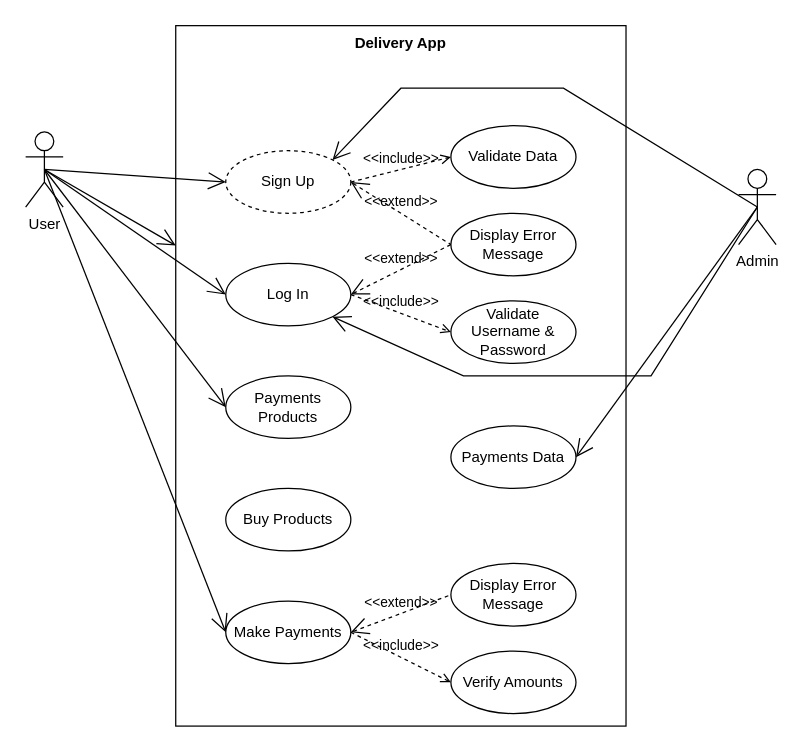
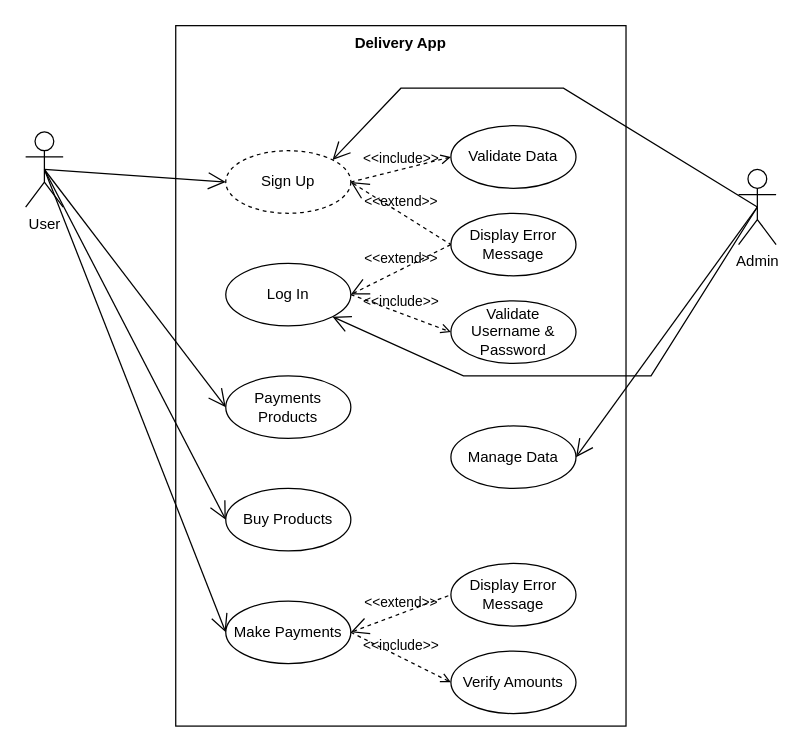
  <mxCell id="0" />
  <mxCell id="1" parent="0" />
  <mxCell id="2" value="User" style="shape=umlActor;verticalLabelPosition=bottom;verticalAlign=top;html=1;outlineConnect=0;" vertex="1" parent="1"><mxGeometry x="20" y="105" width="30" height="60" as="geometry" /></mxCell>
  <mxCell id="3" value="Delivery App" style="shape=rect;html=1;verticalAlign=top;fontStyle=1;whiteSpace=wrap;align=center;" vertex="1" parent="1"><mxGeometry x="140" y="20" width="360" height="560" as="geometry" /></mxCell>
  <mxCell id="4" value="Admin" style="shape=umlActor;verticalLabelPosition=bottom;verticalAlign=top;html=1;outlineConnect=0;" vertex="1" parent="1"><mxGeometry x="590" y="135" width="30" height="60" as="geometry" /></mxCell>
  <mxCell id="5" value="Sign Up" style="ellipse;whiteSpace=wrap;html=1;dashed=1;" vertex="1" parent="1"><mxGeometry x="180" y="120" width="100" height="50" as="geometry" /></mxCell>
  <mxCell id="6" value="Log In" style="ellipse;whiteSpace=wrap;html=1;" vertex="1" parent="1"><mxGeometry x="180" y="210" width="100" height="50" as="geometry" /></mxCell>
  <mxCell id="7" value="Make Payments" style="ellipse;whiteSpace=wrap;html=1;" vertex="1" parent="1"><mxGeometry x="180" y="480" width="100" height="50" as="geometry" /></mxCell>
  <mxCell id="8" value="Payments Products" style="ellipse;whiteSpace=wrap;html=1;" vertex="1" parent="1"><mxGeometry x="180" y="300" width="100" height="50" as="geometry" /></mxCell>
  <mxCell id="9" value="Buy Products" style="ellipse;whiteSpace=wrap;html=1;" vertex="1" parent="1"><mxGeometry x="180" y="390" width="100" height="50" as="geometry" /></mxCell>
  <mxCell id="10" value="" style="endArrow=open;endFill=1;endSize=12;html=1;rounded=0;exitX=0.5;exitY=0.5;exitDx=0;exitDy=0;exitPerimeter=0;entryX=0;entryY=0.5;entryDx=0;entryDy=0;" edge="1" parent="1" source="2" target="5"><mxGeometry width="160" relative="1" as="geometry"><mxPoint x="100" y="179.5" as="sourcePoint" /><mxPoint x="260" y="179.5" as="targetPoint" /></mxGeometry></mxCell>
- <mxCell id="11" value="" style="endArrow=open;endFill=1;endSize=12;html=1;rounded=0;exitX=0.5;exitY=0.5;exitDx=0;exitDy=0;exitPerimeter=0;entryX=0;entryY=0.5;entryDx=0;entryDy=0;" edge="1" parent="1" source="2" target="6"><mxGeometry width="160" relative="1" as="geometry"><mxPoint x="45" y="190" as="sourcePoint" /><mxPoint x="190" y="155" as="targetPoint" /></mxGeometry></mxCell>
  <mxCell id="12" value="" style="endArrow=open;endFill=1;endSize=12;html=1;rounded=0;exitX=0.5;exitY=0.5;exitDx=0;exitDy=0;exitPerimeter=0;entryX=0;entryY=0.5;entryDx=0;entryDy=0;" edge="1" parent="1" source="2" target="8"><mxGeometry width="160" relative="1" as="geometry"><mxPoint x="55" y="200" as="sourcePoint" /><mxPoint x="200" y="165" as="targetPoint" /></mxGeometry></mxCell>
- <mxCell id="13" value="" style="endArrow=open;endFill=1;endSize=12;html=1;rounded=0;exitX=0.5;exitY=0.5;exitDx=0;exitDy=0;exitPerimeter=0;" edge="1" parent="1" source="2" target="3"><mxGeometry width="160" relative="1" as="geometry"><mxPoint x="65" y="210" as="sourcePoint" /><mxPoint x="210" y="175" as="targetPoint" /></mxGeometry></mxCell>
+ <mxCell id="13" value="" style="endArrow=open;endFill=1;endSize=12;html=1;rounded=0;exitX=0.5;exitY=0.5;exitDx=0;exitDy=0;exitPerimeter=0;entryX=0;entryY=0.5;entryDx=0;entryDy=0;" edge="1" parent="1" source="2" target="9"><mxGeometry width="160" relative="1" as="geometry"><mxPoint x="65" y="210" as="sourcePoint" /><mxPoint x="210" y="175" as="targetPoint" /></mxGeometry></mxCell>
  <mxCell id="14" value="" style="endArrow=open;endFill=1;endSize=12;html=1;rounded=0;exitX=0.5;exitY=0.5;exitDx=0;exitDy=0;exitPerimeter=0;entryX=0;entryY=0.5;entryDx=0;entryDy=0;" edge="1" parent="1" source="2" target="7"><mxGeometry width="160" relative="1" as="geometry"><mxPoint x="75" y="220" as="sourcePoint" /><mxPoint x="220" y="185" as="targetPoint" /></mxGeometry></mxCell>
  <mxCell id="15" value="Validate Data" style="ellipse;whiteSpace=wrap;html=1;" vertex="1" parent="1"><mxGeometry x="360" y="100" width="100" height="50" as="geometry" /></mxCell>
  <mxCell id="16" value="&amp;lt;&amp;lt;include&amp;gt;&amp;gt;" style="edgeStyle=none;html=1;endArrow=open;verticalAlign=bottom;dashed=1;labelBackgroundColor=none;rounded=0;exitX=1;exitY=0.5;exitDx=0;exitDy=0;entryX=0;entryY=0.5;entryDx=0;entryDy=0;" edge="1" parent="1" source="5" target="15"><mxGeometry width="160" relative="1" as="geometry"><mxPoint x="200" y="300" as="sourcePoint" /><mxPoint x="360" y="300" as="targetPoint" /></mxGeometry></mxCell>
  <mxCell id="17" value="Display Error Message" style="ellipse;whiteSpace=wrap;html=1;" vertex="1" parent="1"><mxGeometry x="360" y="170" width="100" height="50" as="geometry" /></mxCell>
  <mxCell id="18" value="&amp;lt;&amp;lt;extend&amp;gt;&amp;gt;" style="edgeStyle=none;html=1;startArrow=open;endArrow=none;startSize=12;verticalAlign=bottom;dashed=1;labelBackgroundColor=none;rounded=0;entryX=0;entryY=0.5;entryDx=0;entryDy=0;exitX=1;exitY=0.5;exitDx=0;exitDy=0;" edge="1" parent="1" source="5" target="17"><mxGeometry width="160" relative="1" as="geometry"><mxPoint x="200" y="300" as="sourcePoint" /><mxPoint x="360" y="300" as="targetPoint" /></mxGeometry></mxCell>
  <mxCell id="19" value="&amp;lt;&amp;lt;extend&amp;gt;&amp;gt;" style="edgeStyle=none;html=1;startArrow=open;endArrow=none;startSize=12;verticalAlign=bottom;dashed=1;labelBackgroundColor=none;rounded=0;entryX=0;entryY=0.5;entryDx=0;entryDy=0;exitX=1;exitY=0.5;exitDx=0;exitDy=0;" edge="1" parent="1" source="6" target="17"><mxGeometry width="160" relative="1" as="geometry"><mxPoint x="200" y="300" as="sourcePoint" /><mxPoint x="360" y="300" as="targetPoint" /></mxGeometry></mxCell>
  <mxCell id="20" value="Validate Username &amp;amp; Password" style="ellipse;whiteSpace=wrap;html=1;" vertex="1" parent="1"><mxGeometry x="360" y="240" width="100" height="50" as="geometry" /></mxCell>
  <mxCell id="21" value="&amp;lt;&amp;lt;include&amp;gt;&amp;gt;" style="edgeStyle=none;html=1;endArrow=open;verticalAlign=bottom;dashed=1;labelBackgroundColor=none;rounded=0;exitX=1;exitY=0.5;exitDx=0;exitDy=0;entryX=0;entryY=0.5;entryDx=0;entryDy=0;" edge="1" parent="1" source="6" target="20"><mxGeometry width="160" relative="1" as="geometry"><mxPoint x="200" y="300" as="sourcePoint" /><mxPoint x="360" y="300" as="targetPoint" /></mxGeometry></mxCell>
  <mxCell id="22" value="" style="endArrow=open;endFill=1;endSize=12;html=1;rounded=0;exitX=0.5;exitY=0.5;exitDx=0;exitDy=0;exitPerimeter=0;entryX=1;entryY=0;entryDx=0;entryDy=0;" edge="1" parent="1" source="4" target="5"><mxGeometry width="160" relative="1" as="geometry"><mxPoint x="45" y="190" as="sourcePoint" /><mxPoint x="190" y="155" as="targetPoint" /><Array as="points"><mxPoint x="450" y="70" /><mxPoint x="320" y="70" /></Array></mxGeometry></mxCell>
  <mxCell id="23" value="" style="endArrow=open;endFill=1;endSize=12;html=1;rounded=0;exitX=0.5;exitY=0.5;exitDx=0;exitDy=0;exitPerimeter=0;entryX=1;entryY=1;entryDx=0;entryDy=0;" edge="1" parent="1" source="4" target="6"><mxGeometry width="160" relative="1" as="geometry"><mxPoint x="55" y="200" as="sourcePoint" /><mxPoint x="200" y="165" as="targetPoint" /><Array as="points"><mxPoint x="520" y="300" /><mxPoint x="370" y="300" /></Array></mxGeometry></mxCell>
  <mxCell id="24" value="Verify Amounts" style="ellipse;whiteSpace=wrap;html=1;" vertex="1" parent="1"><mxGeometry x="360" y="520" width="100" height="50" as="geometry" /></mxCell>
  <mxCell id="25" value="&amp;lt;&amp;lt;include&amp;gt;&amp;gt;" style="edgeStyle=none;html=1;endArrow=open;verticalAlign=bottom;dashed=1;labelBackgroundColor=none;rounded=0;exitX=1;exitY=0.5;exitDx=0;exitDy=0;entryX=0;entryY=0.5;entryDx=0;entryDy=0;" edge="1" parent="1" source="7" target="24"><mxGeometry width="160" relative="1" as="geometry"><mxPoint x="260" y="370" as="sourcePoint" /><mxPoint x="420" y="370" as="targetPoint" /></mxGeometry></mxCell>
  <mxCell id="26" value="Display Error Message" style="ellipse;whiteSpace=wrap;html=1;" vertex="1" parent="1"><mxGeometry x="360" y="450" width="100" height="50" as="geometry" /></mxCell>
  <mxCell id="27" value="&amp;lt;&amp;lt;extend&amp;gt;&amp;gt;" style="edgeStyle=none;html=1;startArrow=open;endArrow=none;startSize=12;verticalAlign=bottom;dashed=1;labelBackgroundColor=none;rounded=0;exitX=1;exitY=0.5;exitDx=0;exitDy=0;entryX=0;entryY=0.5;entryDx=0;entryDy=0;" edge="1" parent="1" source="7" target="26"><mxGeometry width="160" relative="1" as="geometry"><mxPoint x="260" y="370" as="sourcePoint" /><mxPoint x="420" y="370" as="targetPoint" /></mxGeometry></mxCell>
- <mxCell id="28" value="Payments Data" style="ellipse;whiteSpace=wrap;html=1;" vertex="1" parent="1"><mxGeometry x="360" y="340" width="100" height="50" as="geometry" /></mxCell>
+ <mxCell id="28" value="Manage Data" style="ellipse;whiteSpace=wrap;html=1;" vertex="1" parent="1"><mxGeometry x="360" y="340" width="100" height="50" as="geometry" /></mxCell>
  <mxCell id="29" value="" style="endArrow=open;endFill=1;endSize=12;html=1;rounded=0;exitX=0.5;exitY=0.5;exitDx=0;exitDy=0;exitPerimeter=0;entryX=1;entryY=0.5;entryDx=0;entryDy=0;" edge="1" parent="1" source="4" target="28"><mxGeometry width="160" relative="1" as="geometry"><mxPoint x="580" y="325" as="sourcePoint" /><mxPoint x="725" y="380" as="targetPoint" /></mxGeometry></mxCell>
